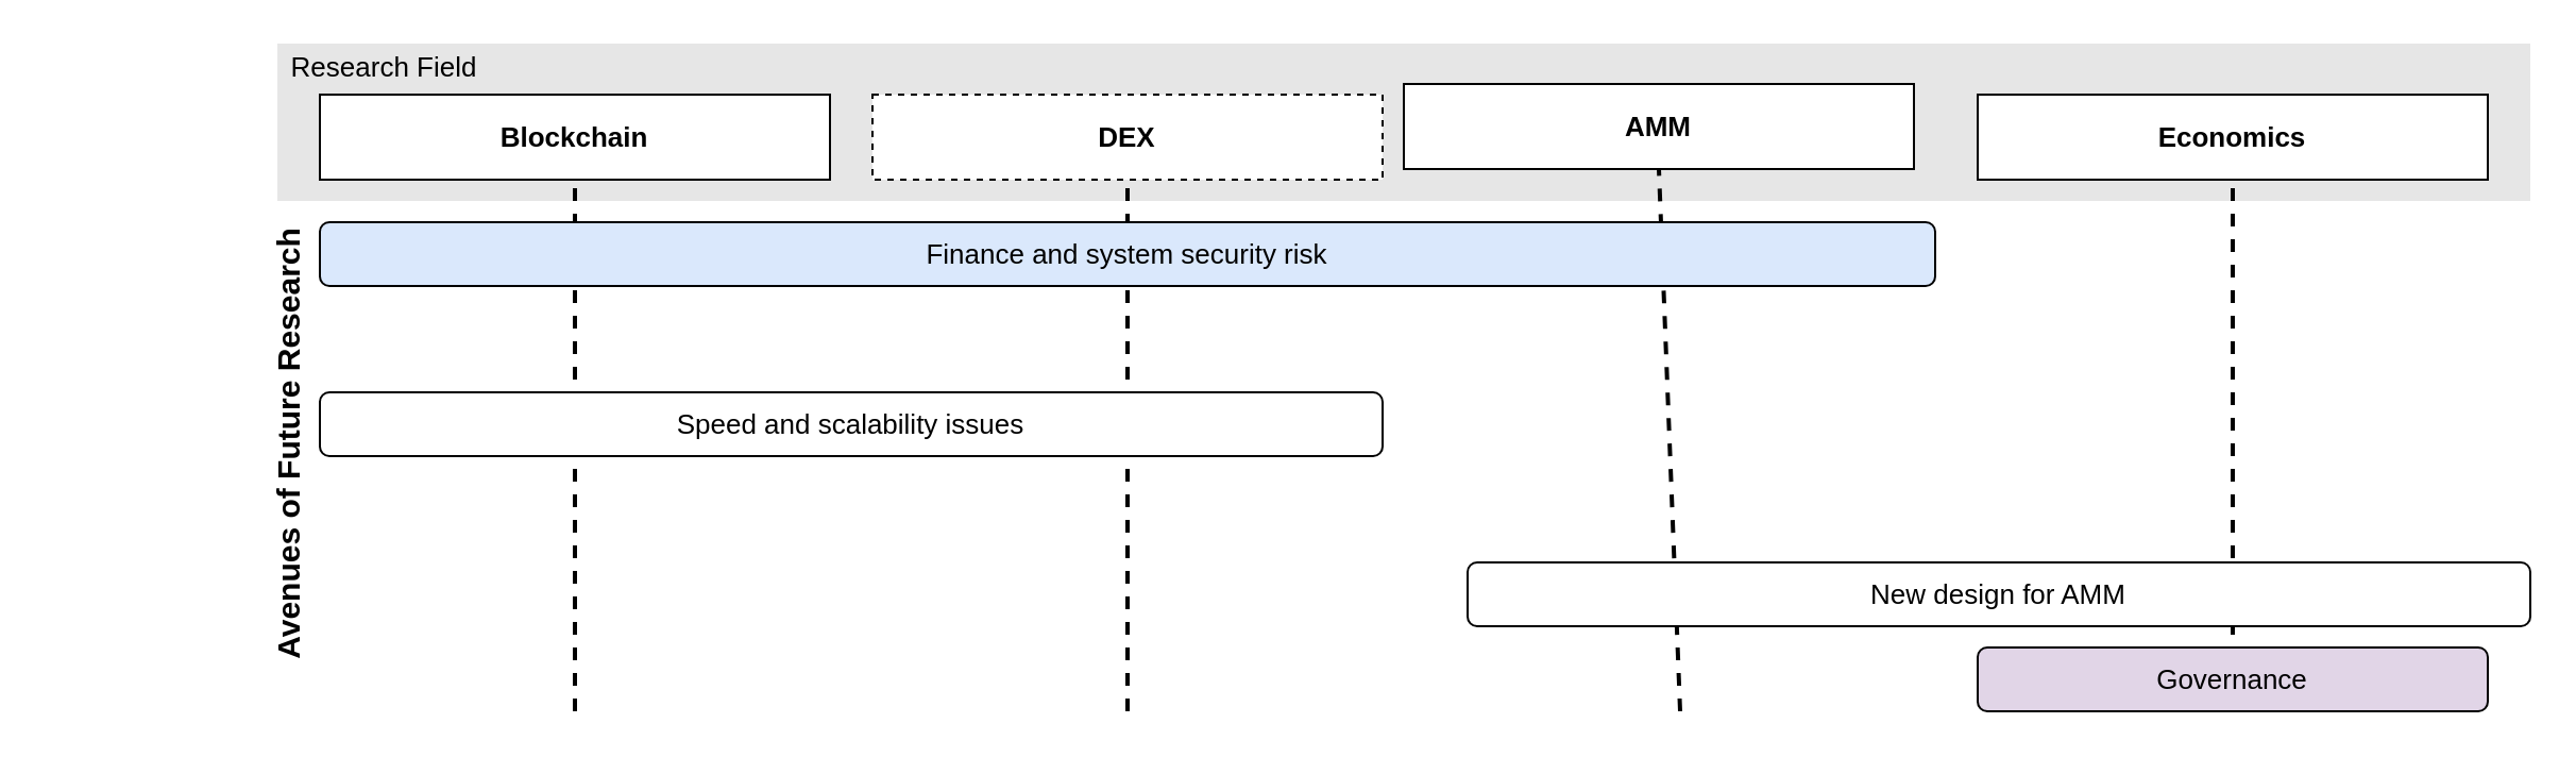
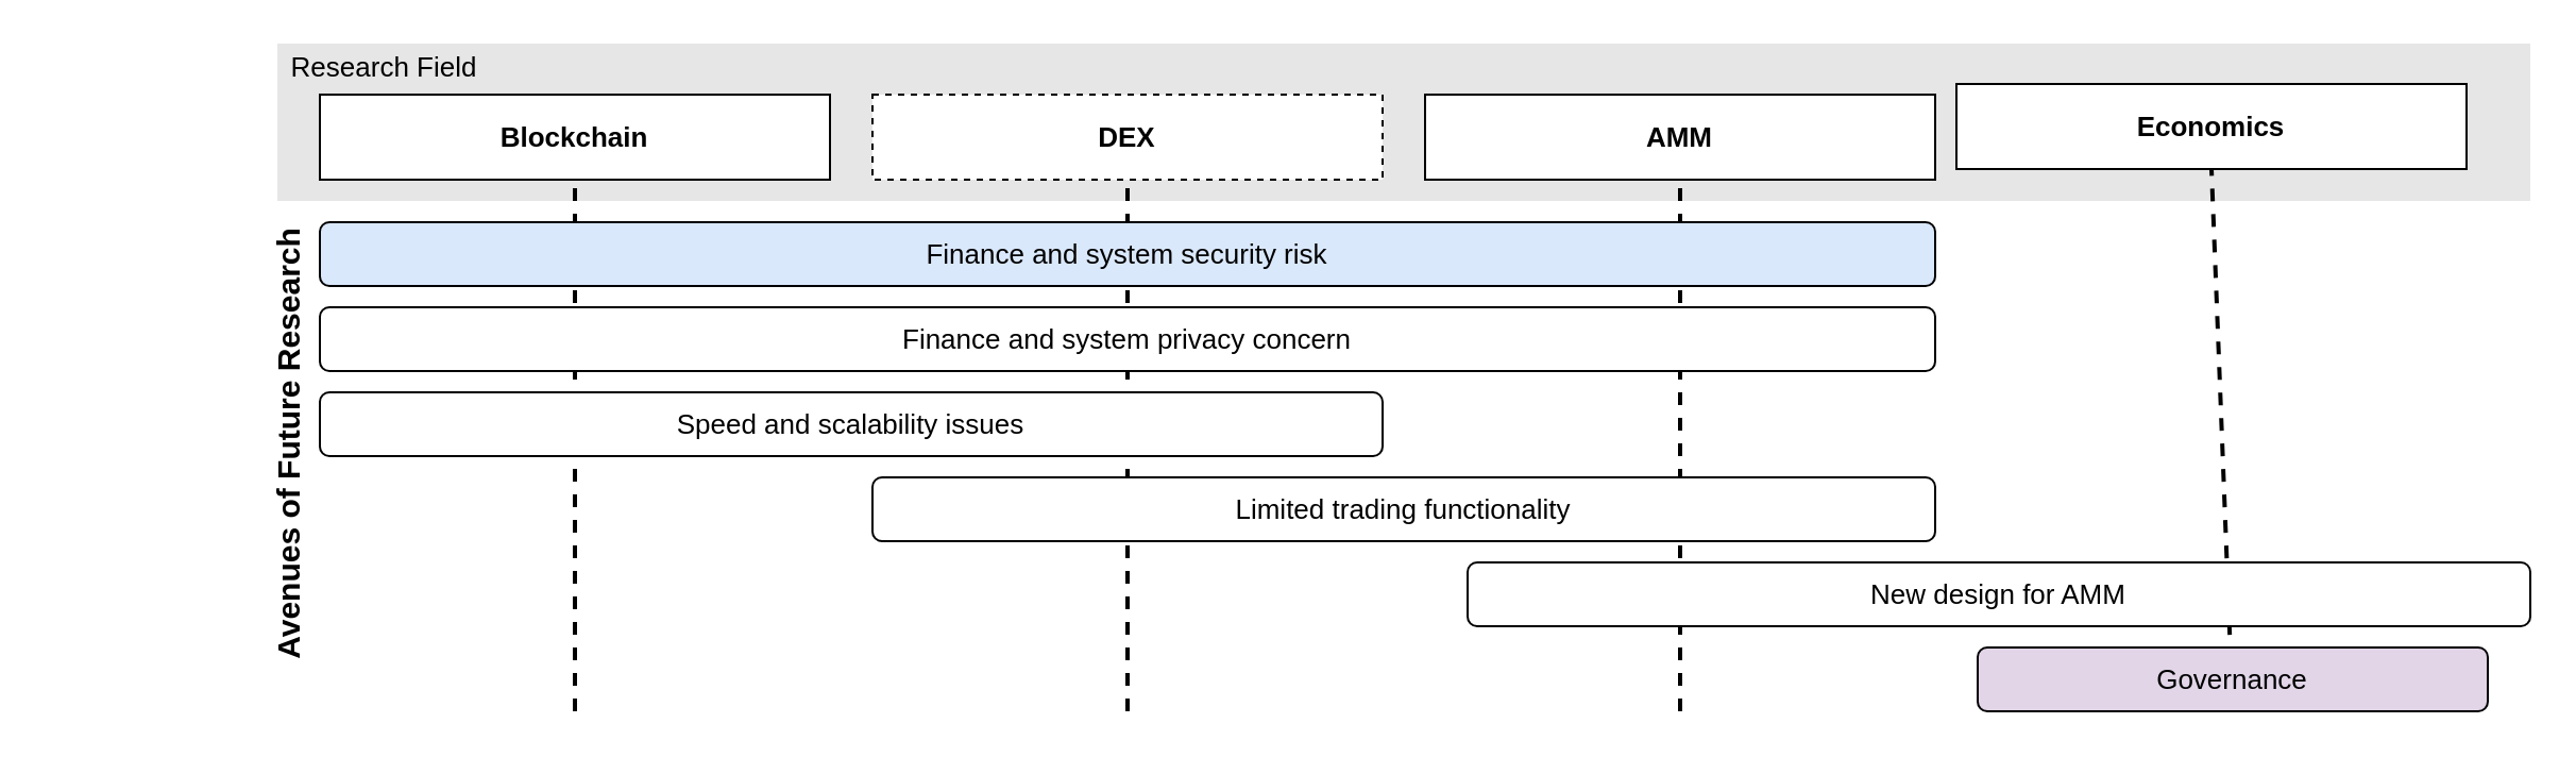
  <mxCell id="0" />
  <mxCell id="1" parent="0" />
  <mxCell id="2" value="" style="rounded=0;whiteSpace=wrap;html=1;strokeColor=none;fillColor=#E6E6E6;" parent="1" vertex="1"><mxGeometry x="130" y="20" width="1060" height="74" as="geometry" /></mxCell>
  <mxCell id="3" value="&lt;b&gt;&lt;font style=&quot;font-size: 15px;&quot;&gt;Avenues of Future Research&lt;/font&gt;&lt;/b&gt;" style="text;html=1;align=center;verticalAlign=middle;resizable=0;points=[];autosize=1;strokeColor=none;fillColor=none;fontSize=13;fontColor=#000000;rotation=-90;" parent="1" vertex="1"><mxGeometry x="20" y="194" width="230" height="30" as="geometry" /></mxCell>
  <mxCell id="4" value="&lt;b&gt;&lt;font style=&quot;font-size: 13px;&quot;&gt;Blockchain&lt;/font&gt;&lt;/b&gt;" style="rounded=0;whiteSpace=wrap;html=1;fontSize=14;fillColor=#FFFFFF;" parent="1" vertex="1"><mxGeometry x="150" y="44" width="240" height="40" as="geometry" /></mxCell>
  <mxCell id="5" value="" style="endArrow=none;dashed=1;html=1;strokeWidth=2;rounded=0;fontSize=14;entryX=0.5;entryY=1;entryDx=0;entryDy=0;" parent="1" target="4" edge="1"><mxGeometry width="50" height="50" relative="1" as="geometry"><mxPoint x="270" y="334" as="sourcePoint" /><mxPoint x="180" y="154" as="targetPoint" /></mxGeometry></mxCell>
  <mxCell id="6" value="&lt;b&gt;&lt;font style=&quot;font-size: 13px;&quot;&gt;DEX&lt;/font&gt;&lt;/b&gt;" style="rounded=0;whiteSpace=wrap;html=1;fontSize=14;fillColor=#FFFFFF;dashed=1;" parent="1" vertex="1"><mxGeometry x="410" y="44" width="240" height="40" as="geometry" /></mxCell>
  <mxCell id="7" value="" style="endArrow=none;dashed=1;html=1;strokeWidth=2;rounded=0;fontSize=14;fontStyle=1;entryX=0.5;entryY=1;entryDx=0;entryDy=0;" parent="1" target="6" edge="1"><mxGeometry width="50" height="50" relative="1" as="geometry"><mxPoint x="530" y="334" as="sourcePoint" /><mxPoint x="400" y="134" as="targetPoint" /></mxGeometry></mxCell>
- <mxCell id="8" value="&lt;font style=&quot;font-size: 13px;&quot;&gt;&lt;b&gt;AMM&lt;/b&gt;&lt;/font&gt;" style="rounded=0;whiteSpace=wrap;html=1;fontSize=14;fillColor=#FFFFFF;" parent="1" vertex="1"><mxGeometry x="660" y="39" width="240" height="40" as="geometry" /></mxCell>
+ <mxCell id="8" value="&lt;font style=&quot;font-size: 13px;&quot;&gt;&lt;b&gt;AMM&lt;/b&gt;&lt;/font&gt;" style="rounded=0;whiteSpace=wrap;html=1;fontSize=14;fillColor=#FFFFFF;" parent="1" vertex="1"><mxGeometry x="670" y="44" width="240" height="40" as="geometry" /></mxCell>
  <mxCell id="9" value="" style="endArrow=none;dashed=1;html=1;strokeWidth=2;rounded=0;fontSize=14;entryX=0.5;entryY=1;entryDx=0;entryDy=0;" parent="1" target="8" edge="1"><mxGeometry width="50" height="50" relative="1" as="geometry"><mxPoint x="790" y="334" as="sourcePoint" /><mxPoint x="660" y="184" as="targetPoint" /></mxGeometry></mxCell>
- <mxCell id="10" value="&lt;span style=&quot;font-size: 13px;&quot;&gt;&lt;b&gt;Economics&lt;/b&gt;&lt;/span&gt;" style="rounded=0;whiteSpace=wrap;html=1;fontSize=14;fillColor=#FFFFFF;" parent="1" vertex="1"><mxGeometry x="930" y="44" width="240" height="40" as="geometry" /></mxCell>
+ <mxCell id="10" value="&lt;span style=&quot;font-size: 13px;&quot;&gt;&lt;b&gt;Economics&lt;/b&gt;&lt;/span&gt;" style="rounded=0;whiteSpace=wrap;html=1;fontSize=14;fillColor=#FFFFFF;" parent="1" vertex="1"><mxGeometry x="920" y="39" width="240" height="40" as="geometry" /></mxCell>
  <mxCell id="11" value="" style="endArrow=none;dashed=1;html=1;strokeWidth=2;rounded=0;fontSize=14;entryX=0.5;entryY=1;entryDx=0;entryDy=0;" parent="1" target="10" edge="1"><mxGeometry width="50" height="50" relative="1" as="geometry"><mxPoint x="1050" y="334" as="sourcePoint" /><mxPoint x="670" y="84" as="targetPoint" /></mxGeometry></mxCell>
  <mxCell id="12" value="&lt;div style=&quot;text-align: start;&quot;&gt;&lt;span style=&quot;background-color: initial;&quot;&gt;&lt;font style=&quot;font-size: 13px;&quot; face=&quot;sans-serif&quot;&gt;Finance and system security risk&lt;/font&gt;&lt;/span&gt;&lt;/div&gt;" style="rounded=1;whiteSpace=wrap;html=1;fontSize=14;fillColor=#dae8fc;" parent="1" vertex="1"><mxGeometry x="150" y="104" width="760" height="30" as="geometry" /></mxCell>
+ <mxCell id="13" value="&lt;div style=&quot;text-align: start;&quot;&gt;&lt;font face=&quot;sans-serif&quot;&gt;&lt;span style=&quot;font-size: 13px;&quot;&gt;Finance and system privacy concern&lt;/span&gt;&lt;/font&gt;&lt;br&gt;&lt;/div&gt;" style="rounded=1;whiteSpace=wrap;html=1;fontSize=14;fillColor=#FFFFFF;" parent="1" vertex="1"><mxGeometry x="150" y="144" width="760" height="30" as="geometry" /></mxCell>
  <mxCell id="14" value="&lt;div style=&quot;text-align: start;&quot;&gt;&lt;font face=&quot;sans-serif&quot;&gt;&lt;span style=&quot;font-size: 13px;&quot;&gt;Speed and scalability issues&lt;/span&gt;&lt;/font&gt;&lt;br&gt;&lt;/div&gt;" style="rounded=1;whiteSpace=wrap;html=1;fontSize=14;fillColor=#FFFFFF;" parent="1" vertex="1"><mxGeometry x="150" y="184" width="500" height="30" as="geometry" /></mxCell>
+ <mxCell id="15" value="&lt;div style=&quot;text-align: start;&quot;&gt;&lt;font style=&quot;font-size: 13px;&quot;&gt;Limited trading functionality&lt;/font&gt;&lt;br&gt;&lt;/div&gt;" style="rounded=1;whiteSpace=wrap;html=1;fontSize=14;fillColor=#FFFFFF;" parent="1" vertex="1"><mxGeometry x="410" y="224" width="500" height="30" as="geometry" /></mxCell>
  <mxCell id="16" value="&lt;div style=&quot;&quot;&gt;&lt;font style=&quot;font-size: 13px;&quot;&gt;New design for AMM&lt;/font&gt;&lt;br&gt;&lt;/div&gt;" style="rounded=1;whiteSpace=wrap;html=1;fontSize=14;fillColor=#FFFFFF;" parent="1" vertex="1"><mxGeometry x="690" y="264" width="500" height="30" as="geometry" /></mxCell>
  <mxCell id="17" value="&lt;div style=&quot;&quot;&gt;&lt;font style=&quot;font-size: 13px;&quot;&gt;Governance&lt;/font&gt;&lt;br&gt;&lt;/div&gt;" style="rounded=1;whiteSpace=wrap;html=1;fontSize=14;fillColor=#e1d5e7;" parent="1" vertex="1"><mxGeometry x="930" y="304" width="240" height="30" as="geometry" /></mxCell>
  <mxCell id="18" value="&lt;font style=&quot;font-size: 13px;&quot;&gt;Research Field&lt;/font&gt;" style="text;html=1;align=center;verticalAlign=middle;resizable=0;points=[];autosize=1;strokeColor=none;fillColor=none;fontSize=13;fontColor=#000000;rotation=0;" vertex="1" parent="1"><mxGeometry x="130" y="21" width="100" height="20" as="geometry" /></mxCell>
